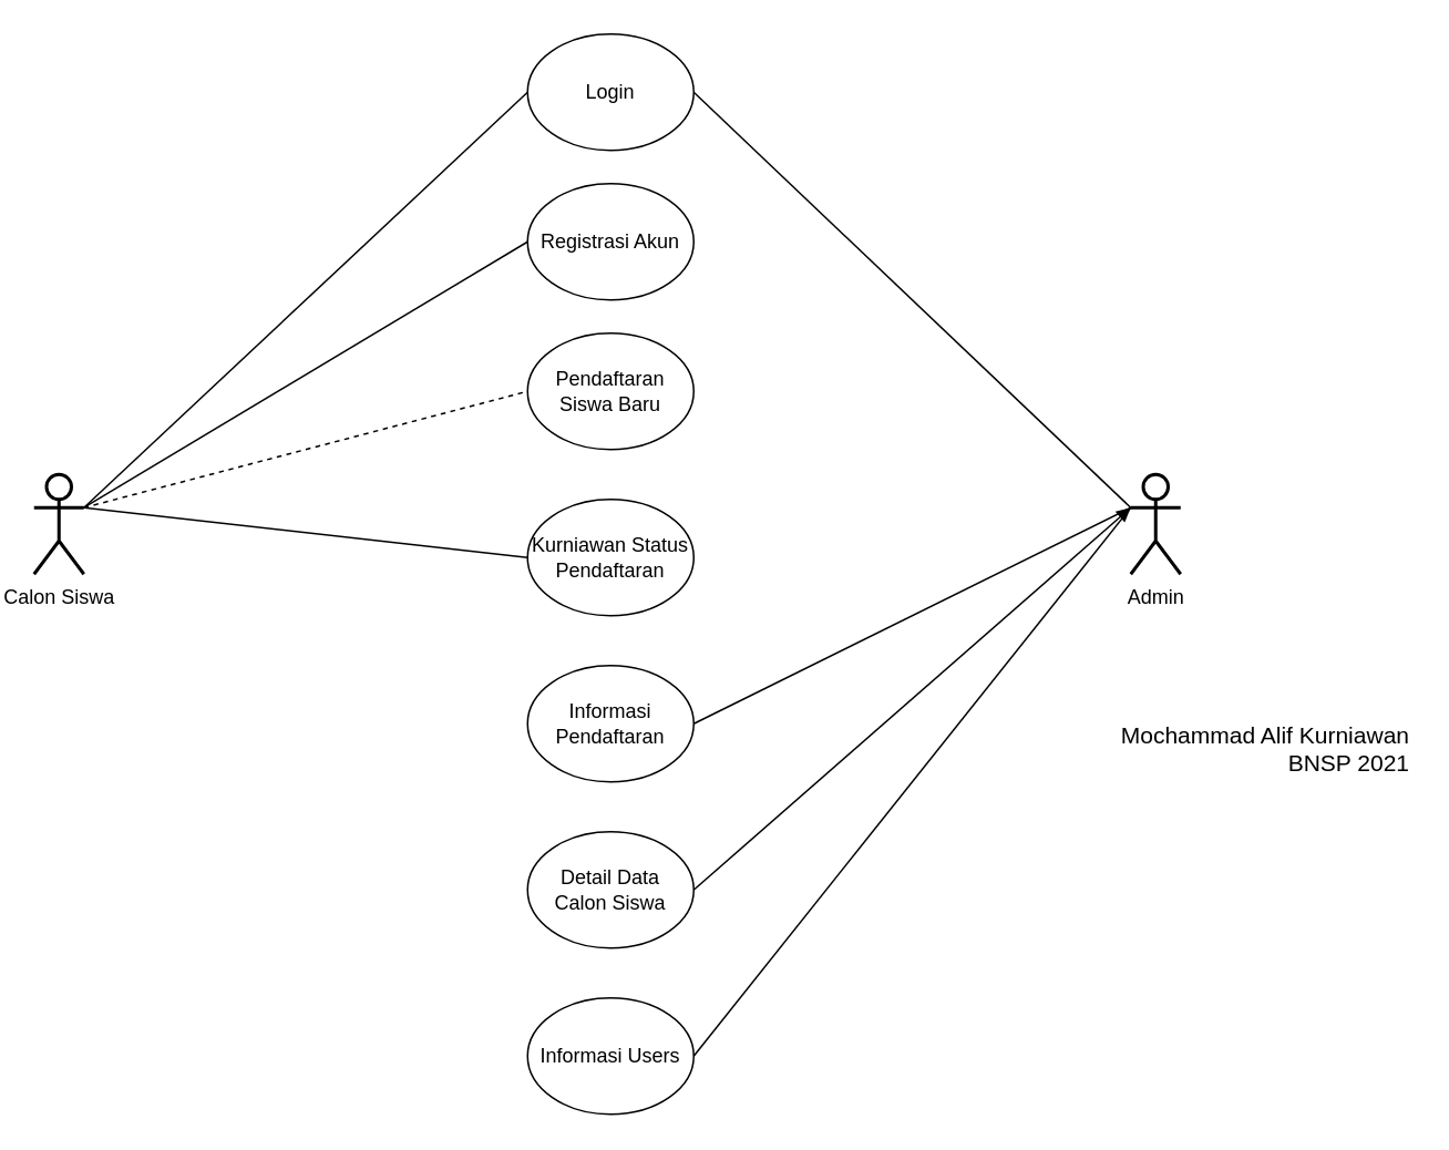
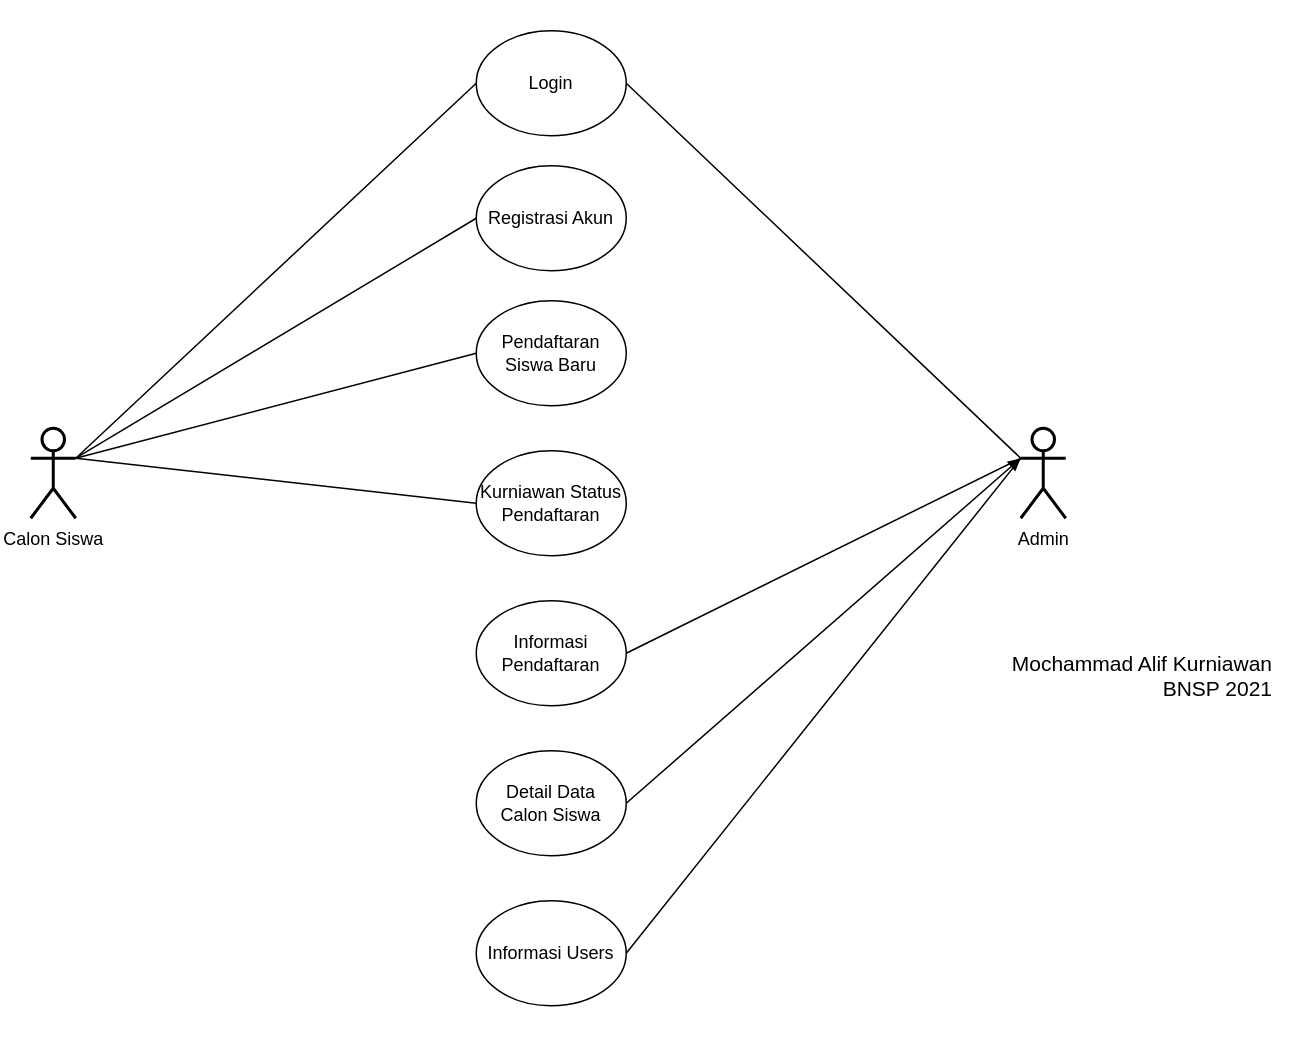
  <mxCell id="0" />
  <mxCell id="1" parent="0" />
  <mxCell id="2" value="Calon Siswa" style="shape=umlActor;verticalLabelPosition=bottom;verticalAlign=top;html=1;outlineConnect=0;strokeWidth=2;" parent="1" vertex="1"><mxGeometry x="20" y="285" width="30" height="60" as="geometry" /></mxCell>
  <mxCell id="3" value="Admin" style="shape=umlActor;verticalLabelPosition=bottom;verticalAlign=top;html=1;outlineConnect=0;strokeWidth=2;" parent="1" vertex="1"><mxGeometry x="680" y="285" width="30" height="60" as="geometry" /></mxCell>
  <mxCell id="4" value="Login" style="ellipse;whiteSpace=wrap;html=1;" parent="1" vertex="1"><mxGeometry x="317" y="20" width="100" height="70" as="geometry" /></mxCell>
  <mxCell id="5" value="Registrasi Akun" style="ellipse;whiteSpace=wrap;html=1;" parent="1" vertex="1"><mxGeometry x="317" y="110" width="100" height="70" as="geometry" /></mxCell>
  <mxCell id="6" value="Pendaftaran&lt;br&gt;Siswa Baru" style="ellipse;whiteSpace=wrap;html=1;" parent="1" vertex="1"><mxGeometry x="317" y="200" width="100" height="70" as="geometry" /></mxCell>
  <mxCell id="7" value="Kurniawan Status&lt;br&gt;Pendaftaran" style="ellipse;whiteSpace=wrap;html=1;" parent="1" vertex="1"><mxGeometry x="317" y="300" width="100" height="70" as="geometry" /></mxCell>
  <mxCell id="8" value="Informasi&lt;br&gt;Pendaftaran" style="ellipse;whiteSpace=wrap;html=1;" parent="1" vertex="1"><mxGeometry x="317" y="400" width="100" height="70" as="geometry" /></mxCell>
  <mxCell id="9" value="Detail Data&lt;br&gt;Calon Siswa" style="ellipse;whiteSpace=wrap;html=1;" parent="1" vertex="1"><mxGeometry x="317" y="500" width="100" height="70" as="geometry" /></mxCell>
  <mxCell id="10" value="Informasi Users" style="ellipse;whiteSpace=wrap;html=1;" parent="1" vertex="1"><mxGeometry x="317" y="600" width="100" height="70" as="geometry" /></mxCell>
  <mxCell id="11" value="" style="endArrow=none;html=1;exitX=1;exitY=0.333;exitDx=0;exitDy=0;exitPerimeter=0;entryX=0;entryY=0.5;entryDx=0;entryDy=0;" parent="1" source="2" target="4" edge="1"><mxGeometry width="50" height="50" relative="1" as="geometry"><mxPoint x="50" y="210" as="sourcePoint" /><mxPoint x="100" y="160" as="targetPoint" /></mxGeometry></mxCell>
  <mxCell id="12" value="" style="endArrow=none;html=1;exitX=1;exitY=0.333;exitDx=0;exitDy=0;exitPerimeter=0;entryX=0;entryY=0.5;entryDx=0;entryDy=0;" parent="1" source="2" target="5" edge="1"><mxGeometry width="50" height="50" relative="1" as="geometry"><mxPoint x="60" y="315" as="sourcePoint" /><mxPoint x="327" y="65" as="targetPoint" /></mxGeometry></mxCell>
- <mxCell id="13" value="" style="endArrow=none;html=1;entryX=0;entryY=0.5;entryDx=0;entryDy=0;exitX=1;exitY=0.333;exitDx=0;exitDy=0;exitPerimeter=0;dashed=1;" parent="1" source="2" target="6" edge="1"><mxGeometry width="50" height="50" relative="1" as="geometry"><mxPoint x="110" y="315" as="sourcePoint" /><mxPoint x="327" y="155" as="targetPoint" /></mxGeometry></mxCell>
+ <mxCell id="13" value="" style="endArrow=none;html=1;entryX=0;entryY=0.5;entryDx=0;entryDy=0;exitX=1;exitY=0.333;exitDx=0;exitDy=0;exitPerimeter=0;" parent="1" source="2" target="6" edge="1"><mxGeometry width="50" height="50" relative="1" as="geometry"><mxPoint x="110" y="315" as="sourcePoint" /><mxPoint x="327" y="155" as="targetPoint" /></mxGeometry></mxCell>
  <mxCell id="14" value="" style="endArrow=none;html=1;entryX=0;entryY=0.5;entryDx=0;entryDy=0;exitX=1;exitY=0.333;exitDx=0;exitDy=0;exitPerimeter=0;" parent="1" source="2" target="7" edge="1"><mxGeometry width="50" height="50" relative="1" as="geometry"><mxPoint x="100" y="340" as="sourcePoint" /><mxPoint x="327" y="245" as="targetPoint" /></mxGeometry></mxCell>
  <mxCell id="15" value="" style="endArrow=none;html=1;entryX=0;entryY=0.333;entryDx=0;entryDy=0;exitX=1;exitY=0.5;exitDx=0;exitDy=0;entryPerimeter=0;" parent="1" source="4" target="3" edge="1"><mxGeometry width="50" height="50" relative="1" as="geometry"><mxPoint x="60" y="315" as="sourcePoint" /><mxPoint x="327" y="345" as="targetPoint" /></mxGeometry></mxCell>
  <mxCell id="16" value="" style="endArrow=none;html=1;entryX=0;entryY=0.333;entryDx=0;entryDy=0;exitX=1;exitY=0.5;exitDx=0;exitDy=0;entryPerimeter=0;" parent="1" source="8" target="3" edge="1"><mxGeometry width="50" height="50" relative="1" as="geometry"><mxPoint x="70" y="325" as="sourcePoint" /><mxPoint x="337" y="355" as="targetPoint" /></mxGeometry></mxCell>
  <mxCell id="17" value="" style="endArrow=block;html=1;entryX=0;entryY=0.333;entryDx=0;entryDy=0;entryPerimeter=0;exitX=1;exitY=0.5;exitDx=0;exitDy=0;" parent="1" source="9" target="3" edge="1"><mxGeometry width="50" height="50" relative="1" as="geometry"><mxPoint x="570" y="460" as="sourcePoint" /><mxPoint x="660" y="390" as="targetPoint" /></mxGeometry></mxCell>
  <mxCell id="18" value="" style="endArrow=none;html=1;entryX=0;entryY=0.333;entryDx=0;entryDy=0;entryPerimeter=0;exitX=1;exitY=0.5;exitDx=0;exitDy=0;" parent="1" source="10" target="3" edge="1"><mxGeometry width="50" height="50" relative="1" as="geometry"><mxPoint x="480" y="590" as="sourcePoint" /><mxPoint x="740" y="380" as="targetPoint" /></mxGeometry></mxCell>
  <mxCell id="19" value="&lt;div style=&quot;font-size: 14px&quot;&gt;&lt;span&gt;&lt;font style=&quot;font-size: 14px&quot;&gt;Mochammad Alif Kurniawan&lt;/font&gt;&lt;/span&gt;&lt;/div&gt;&lt;div style=&quot;font-size: 14px&quot;&gt;&lt;span&gt;&lt;font style=&quot;font-size: 14px&quot;&gt;BNSP 2021&lt;/font&gt;&lt;/span&gt;&lt;/div&gt;" style="text;html=1;strokeColor=none;fillColor=none;align=right;verticalAlign=middle;whiteSpace=wrap;rounded=0;" vertex="1" parent="1"><mxGeometry x="620" y="440" width="230" height="20" as="geometry" /></mxCell>
